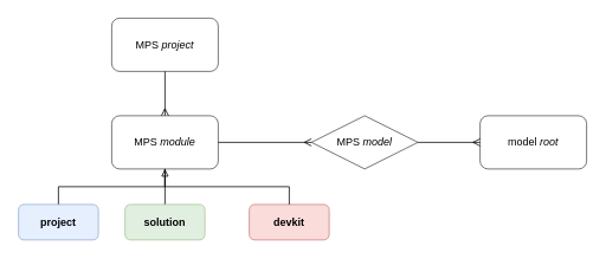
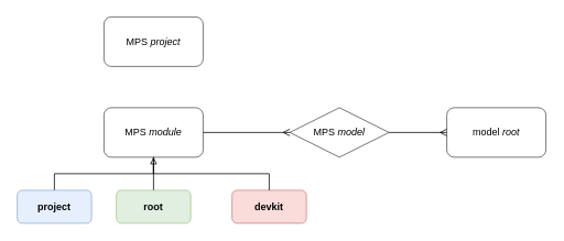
  <mxCell id="0" />
  <mxCell id="1" parent="0" />
  <mxCell id="2" style="edgeStyle=orthogonalEdgeStyle;rounded=0;orthogonalLoop=1;jettySize=auto;html=1;exitX=0.5;exitY=0;exitDx=0;exitDy=0;entryX=0.5;entryY=1;entryDx=0;entryDy=0;endArrow=none;endFill=0;" edge="1" parent="1" source="3" target="6"><mxGeometry relative="1" as="geometry" /></mxCell>
  <mxCell id="3" value="&lt;b&gt;project&lt;/b&gt;" style="rounded=1;whiteSpace=wrap;html=1;fillColor=#dae8fc;opacity=70;strokeColor=#6c8ebf;" vertex="1" parent="1"><mxGeometry x="20" y="230" width="90" height="40" as="geometry" /></mxCell>
- <mxCell id="4" style="edgeStyle=orthogonalEdgeStyle;rounded=0;orthogonalLoop=1;jettySize=auto;html=1;exitX=0.5;exitY=0;exitDx=0;exitDy=0;entryX=0.5;entryY=1;entryDx=0;entryDy=0;endArrow=none;endFill=0;startArrow=ERmany;startFill=0;" edge="1" parent="1" source="6" target="7"><mxGeometry relative="1" as="geometry" /></mxCell>
  <mxCell id="5" style="edgeStyle=orthogonalEdgeStyle;rounded=0;orthogonalLoop=1;jettySize=auto;html=1;exitX=1;exitY=0.5;exitDx=0;exitDy=0;entryX=0;entryY=0.5;entryDx=0;entryDy=0;startArrow=none;startFill=0;endArrow=ERmany;endFill=0;" edge="1" parent="1" source="6" target="13"><mxGeometry relative="1" as="geometry" /></mxCell>
  <mxCell id="6" value="&lt;span style=&quot;&quot;&gt;MPS&amp;nbsp;&lt;/span&gt;&lt;i style=&quot;&quot;&gt;module&lt;/i&gt;" style="rounded=1;whiteSpace=wrap;html=1;fillColor=none;opacity=70;" vertex="1" parent="1"><mxGeometry x="125" y="130" width="120" height="60" as="geometry" /></mxCell>
  <mxCell id="7" value="&lt;span style=&quot;&quot;&gt;MPS&amp;nbsp;&lt;/span&gt;&lt;i style=&quot;&quot;&gt;project&lt;/i&gt;" style="rounded=1;whiteSpace=wrap;html=1;fillColor=none;opacity=70;" vertex="1" parent="1"><mxGeometry x="125" y="20" width="120" height="60" as="geometry" /></mxCell>
  <mxCell id="8" style="edgeStyle=orthogonalEdgeStyle;rounded=0;orthogonalLoop=1;jettySize=auto;html=1;exitX=0.5;exitY=0;exitDx=0;exitDy=0;entryX=0.5;entryY=1;entryDx=0;entryDy=0;endArrow=none;endFill=0;" edge="1" parent="1" source="9" target="6"><mxGeometry relative="1" as="geometry" /></mxCell>
- <mxCell id="9" value="&lt;b&gt;solution&lt;/b&gt;" style="rounded=1;whiteSpace=wrap;html=1;fillColor=#d5e8d4;opacity=70;strokeColor=#82b366;" vertex="1" parent="1"><mxGeometry x="140" y="230" width="90" height="40" as="geometry" /></mxCell>
+ <mxCell id="9" value="&lt;b&gt;root&lt;/b&gt;" style="rounded=1;whiteSpace=wrap;html=1;fillColor=#d5e8d4;opacity=70;strokeColor=#82b366;" vertex="1" parent="1"><mxGeometry x="140" y="230" width="90" height="40" as="geometry" /></mxCell>
  <mxCell id="10" value="&lt;b&gt;devkit&lt;/b&gt;" style="rounded=1;whiteSpace=wrap;html=1;fillColor=#f8cecc;opacity=70;strokeColor=#b85450;" vertex="1" parent="1"><mxGeometry x="280" y="230" width="90" height="40" as="geometry" /></mxCell>
  <mxCell id="11" style="edgeStyle=orthogonalEdgeStyle;rounded=0;orthogonalLoop=1;jettySize=auto;html=1;exitX=0.5;exitY=0;exitDx=0;exitDy=0;entryX=0.5;entryY=1;entryDx=0;entryDy=0;endArrow=block;endFill=0;" edge="1" parent="1" source="10" target="6"><mxGeometry relative="1" as="geometry" /></mxCell>
  <mxCell id="12" style="edgeStyle=orthogonalEdgeStyle;rounded=0;orthogonalLoop=1;jettySize=auto;html=1;exitX=1;exitY=0.5;exitDx=0;exitDy=0;entryX=0;entryY=0.5;entryDx=0;entryDy=0;startArrow=none;startFill=0;endArrow=ERmany;endFill=0;" edge="1" parent="1" source="13" target="14"><mxGeometry relative="1" as="geometry" /></mxCell>
  <mxCell id="13" value="&lt;span style=&quot;&quot;&gt;MPS&amp;nbsp;&lt;/span&gt;&lt;i style=&quot;&quot;&gt;model&lt;/i&gt;" style="rhombus;whiteSpace=wrap;html=1;fillColor=none;opacity=70;" vertex="1" parent="1"><mxGeometry x="350" y="130" width="120" height="60" as="geometry" /></mxCell>
  <mxCell id="14" value="model &lt;i&gt;root&lt;/i&gt;" style="rounded=1;whiteSpace=wrap;html=1;fillColor=none;opacity=70;" vertex="1" parent="1"><mxGeometry x="540" y="130" width="120" height="60" as="geometry" /></mxCell>
